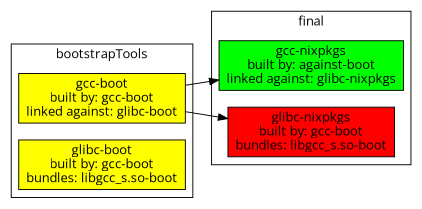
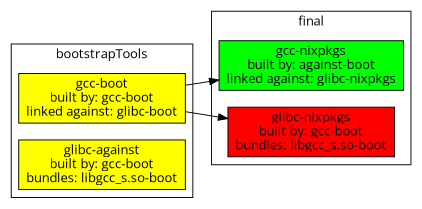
  digraph {
    fontname="Open Sans"
    rankdir=LR
    node [fillcolor="#ffff00" fontname="Open Sans" shape=box style=filled]
    edge [fontname="Open Sans"]
    n1 [label="gcc-boot\nbuilt by: gcc-boot\nlinked against: glibc-boot"]
-   n2 [label="glibc-boot\nbuilt by: gcc-boot\nbundles: libgcc_s.so-boot"]
+   n2 [label="glibc-against\nbuilt by: gcc-boot\nbundles: libgcc_s.so-boot"]
    n3 [fillcolor="#00ff00" label="gcc-nixpkgs\nbuilt by: against-boot\nlinked against: glibc-nixpkgs"]
    n4 [fillcolor="#ff0000" label="glibc-nixpkgs\nbuilt by: gcc-boot\nbundles: libgcc_s.so-boot"]
    subgraph cluster_1 {
      label=bootstrapTools
      n1
      n2
    }
    subgraph cluster_2 {
      label=final
      n3
      n4
    }
    n1 -> n3
    n1 -> n4
  }
